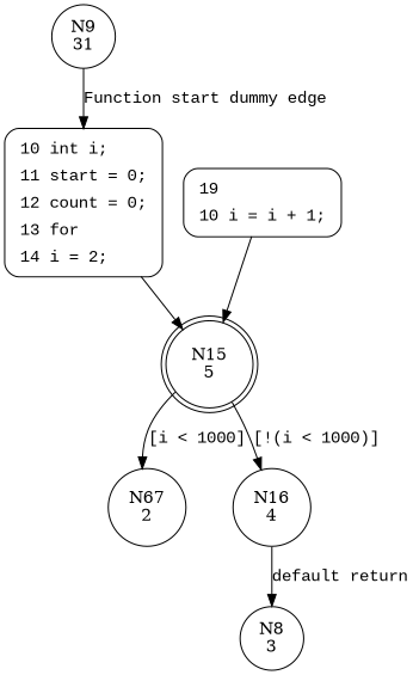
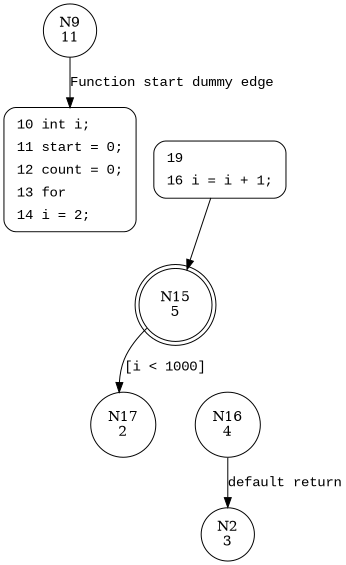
  digraph {
    node [shape=circle]
    edge [fontname="Courier New"]
-   n1 [label="N9\n31"]
+   n1 [label="N9\n11"]
    n2 [fillcolor=white fontname="Courier New" label=<<table border="0" cellborder="0" cellpadding="3" bgcolor="white"><tr><td align="right">10</td><td align="left">int i;</td></tr><tr><td align="right">11</td><td align="left">start = 0;</td></tr><tr><td align="right">12</td><td align="left">count = 0;</td></tr><tr><td align="right">13</td><td align="left">for</td></tr><tr><td align="right">14</td><td align="left">i = 2;</td></tr></table>> penwidth=1 shape=Mrecord style="filled,bold"]
    n3 [label="N15\n5" shape=doublecircle]
-   n4 [label="N67\n2"]
+   n4 [label="N17\n2"]
    n5 [label="N16\n4"]
-   n6 [label="N8\n3"]
-   n7 [fillcolor=white fontname="Courier New" label=<<table border="0" cellborder="0" cellpadding="3" bgcolor="white"><tr><td align="right">19</td><td align="left"></td></tr><tr><td align="right">10</td><td align="left">i = i + 1;</td></tr></table>> penwidth=1 shape=Mrecord style="filled,bold"]
+   n6 [label="N2\n3"]
+   n7 [fillcolor=white fontname="Courier New" label=<<table border="0" cellborder="0" cellpadding="3" bgcolor="white"><tr><td align="right">19</td><td align="left"></td></tr><tr><td align="right">16</td><td align="left">i = i + 1;</td></tr></table>> penwidth=1 shape=Mrecord style="filled,bold"]
    n1 -> n2 [label="Function start dummy edge"]
-   n2 -> n3 [fontname=""]
    n3 -> n4 [label="[i < 1000]"]
-   n3 -> n5 [label="[!(i < 1000)]"]
    n5 -> n6 [label="default return"]
    n7 -> n3 [fontname=""]
  }
